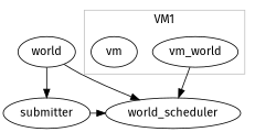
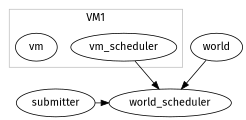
  digraph {
    fontname="Fira Sans"
    node [fontname="Fira Sans"]
    edge [fontname="Fira Sans"]
-   vm_scheduler [label=vm_world]
+   vm_scheduler
    vm
    world_scheduler
    submitter
    world
    subgraph cluster_1 {
      color=grey
      label=VM1
      vm
      subgraph sub_2 {
        color=grey
        label=VM1
        rank=max
        vm_scheduler
      }
    }
    subgraph sub_3 {
      rank=same
      world_scheduler
      submitter
    }
    vm_scheduler -> world_scheduler
    submitter -> world_scheduler
    world -> world_scheduler
-   world -> submitter
  }
